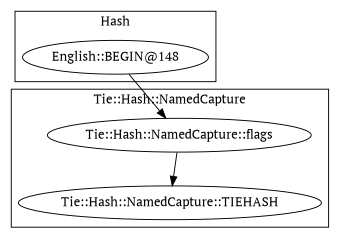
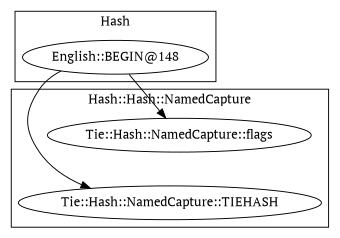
  digraph {
    fontname="PT Serif"
    node [fontname="PT Serif"]
    edge [fontname="PT Serif"]
    "English::BEGIN@148"
    "Tie::Hash::NamedCapture::TIEHASH"
    "Tie::Hash::NamedCapture::flags"
    subgraph cluster_1 {
      label=Hash
      "English::BEGIN@148"
    }
    subgraph cluster_2 {
-     label="Tie::Hash::NamedCapture"
+     label="Hash::Hash::NamedCapture"
      "Tie::Hash::NamedCapture::TIEHASH"
      "Tie::Hash::NamedCapture::flags"
    }
-   "Tie::Hash::NamedCapture::flags" -> "Tie::Hash::NamedCapture::TIEHASH"
+   "English::BEGIN@148" -> "Tie::Hash::NamedCapture::TIEHASH"
    "English::BEGIN@148" -> "Tie::Hash::NamedCapture::flags"
  }
